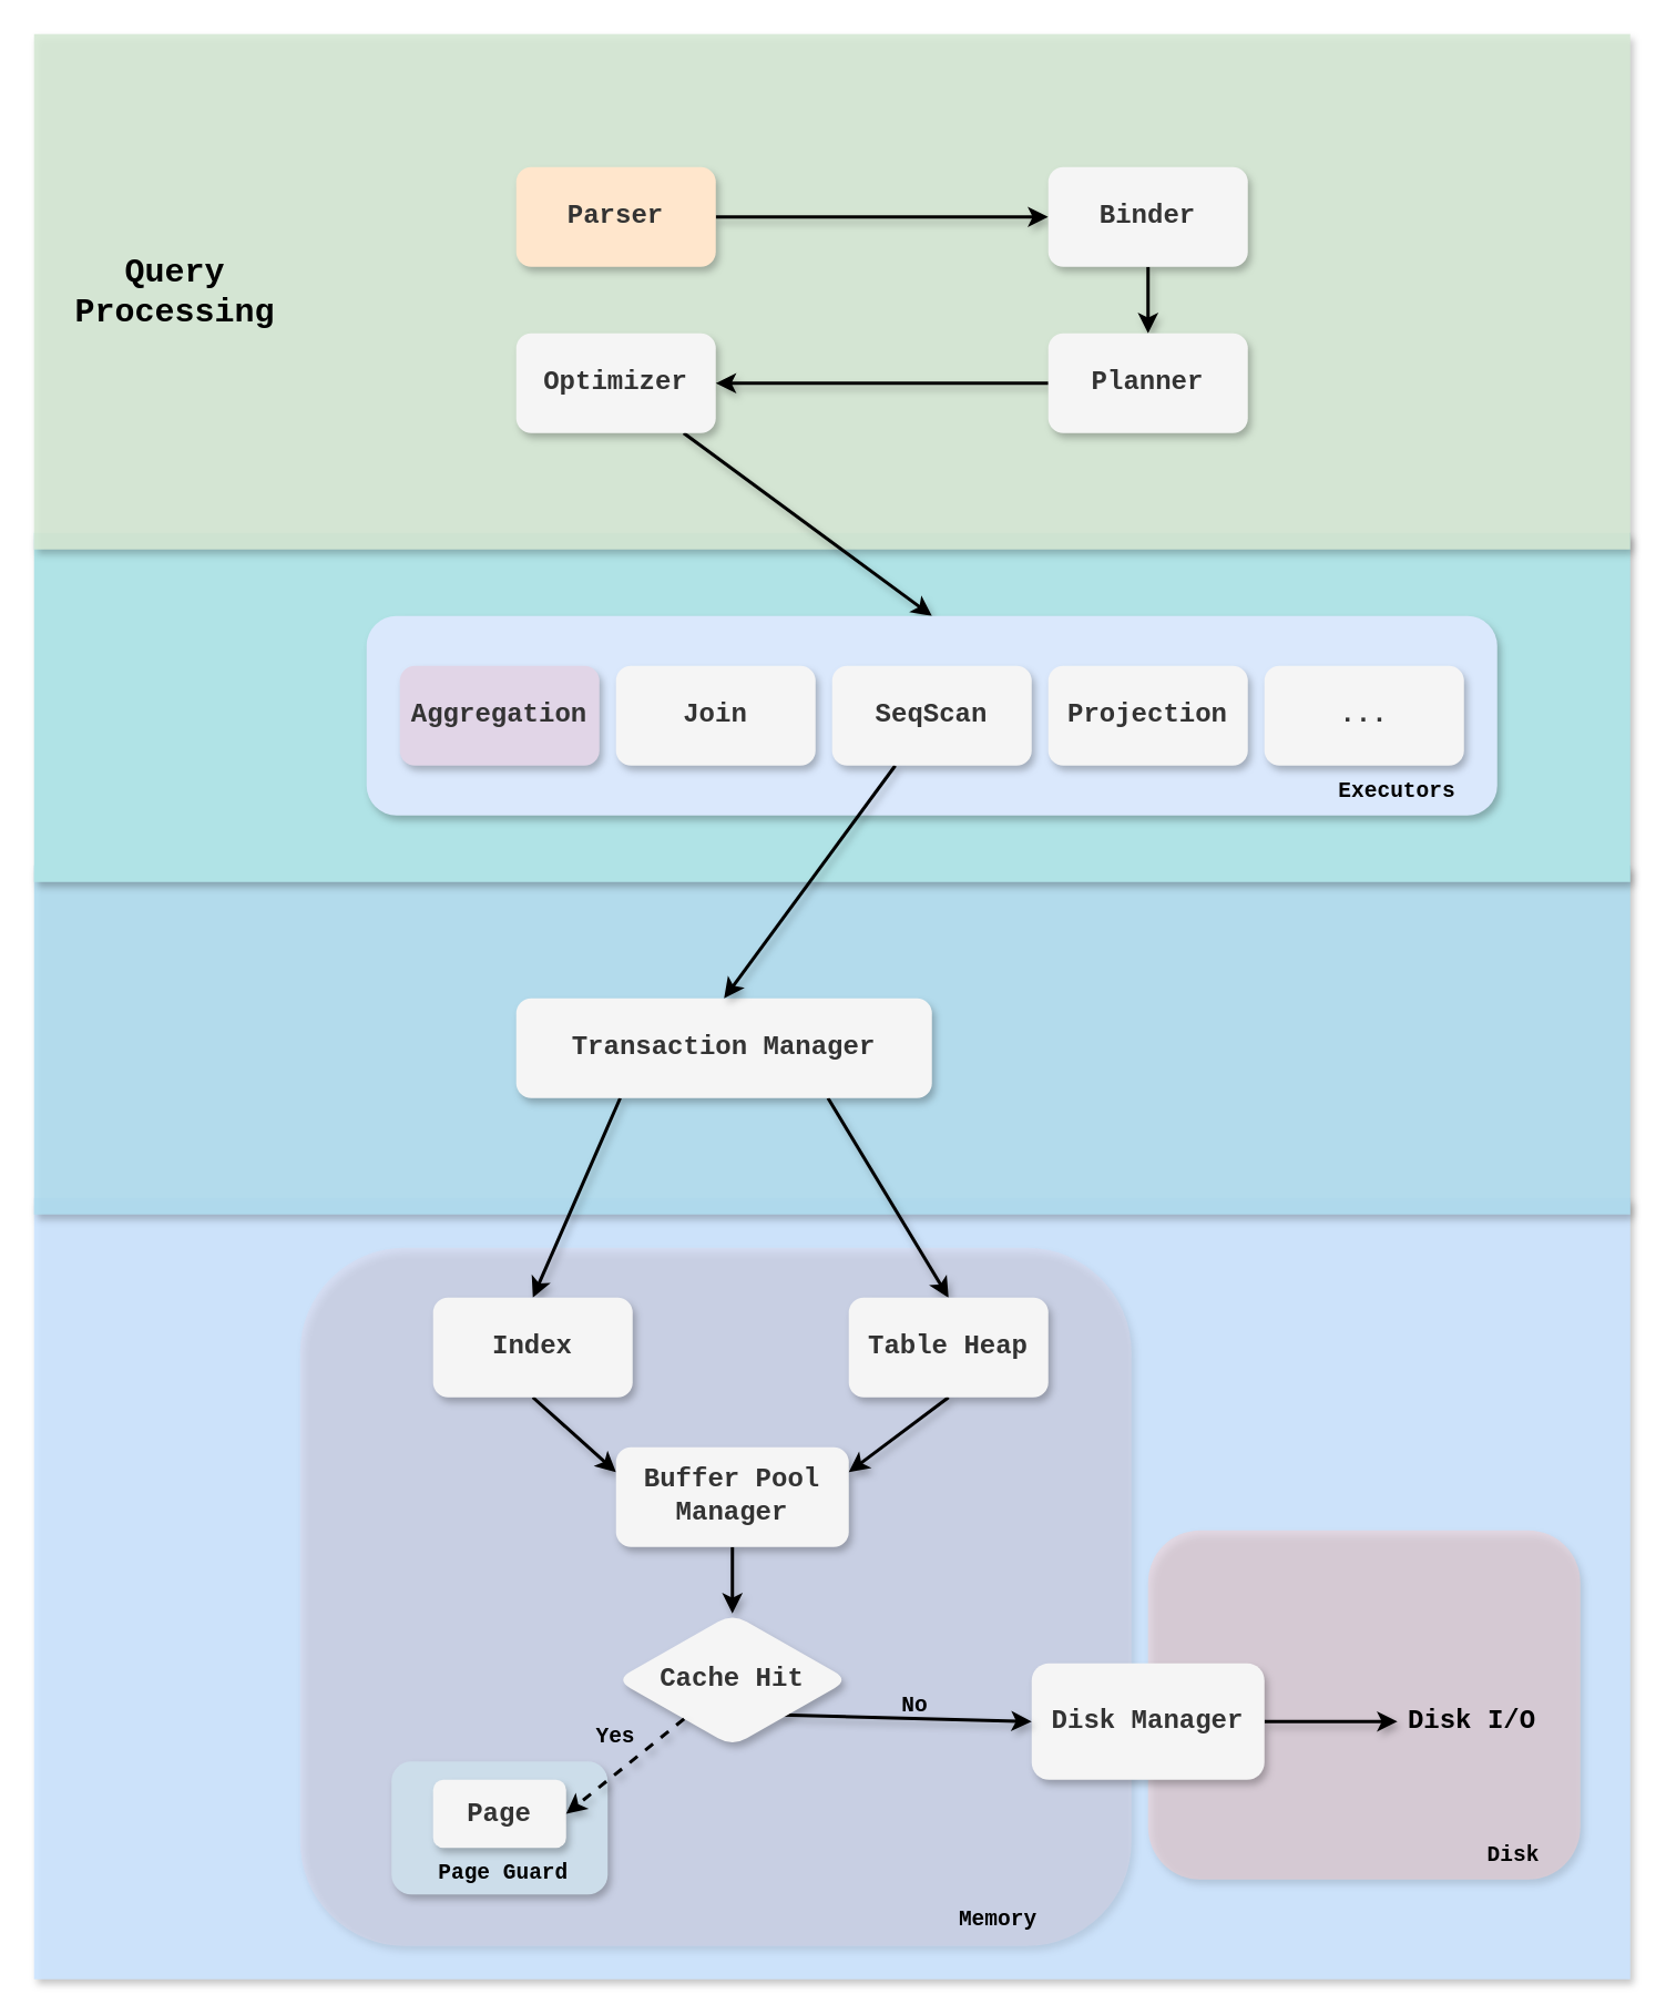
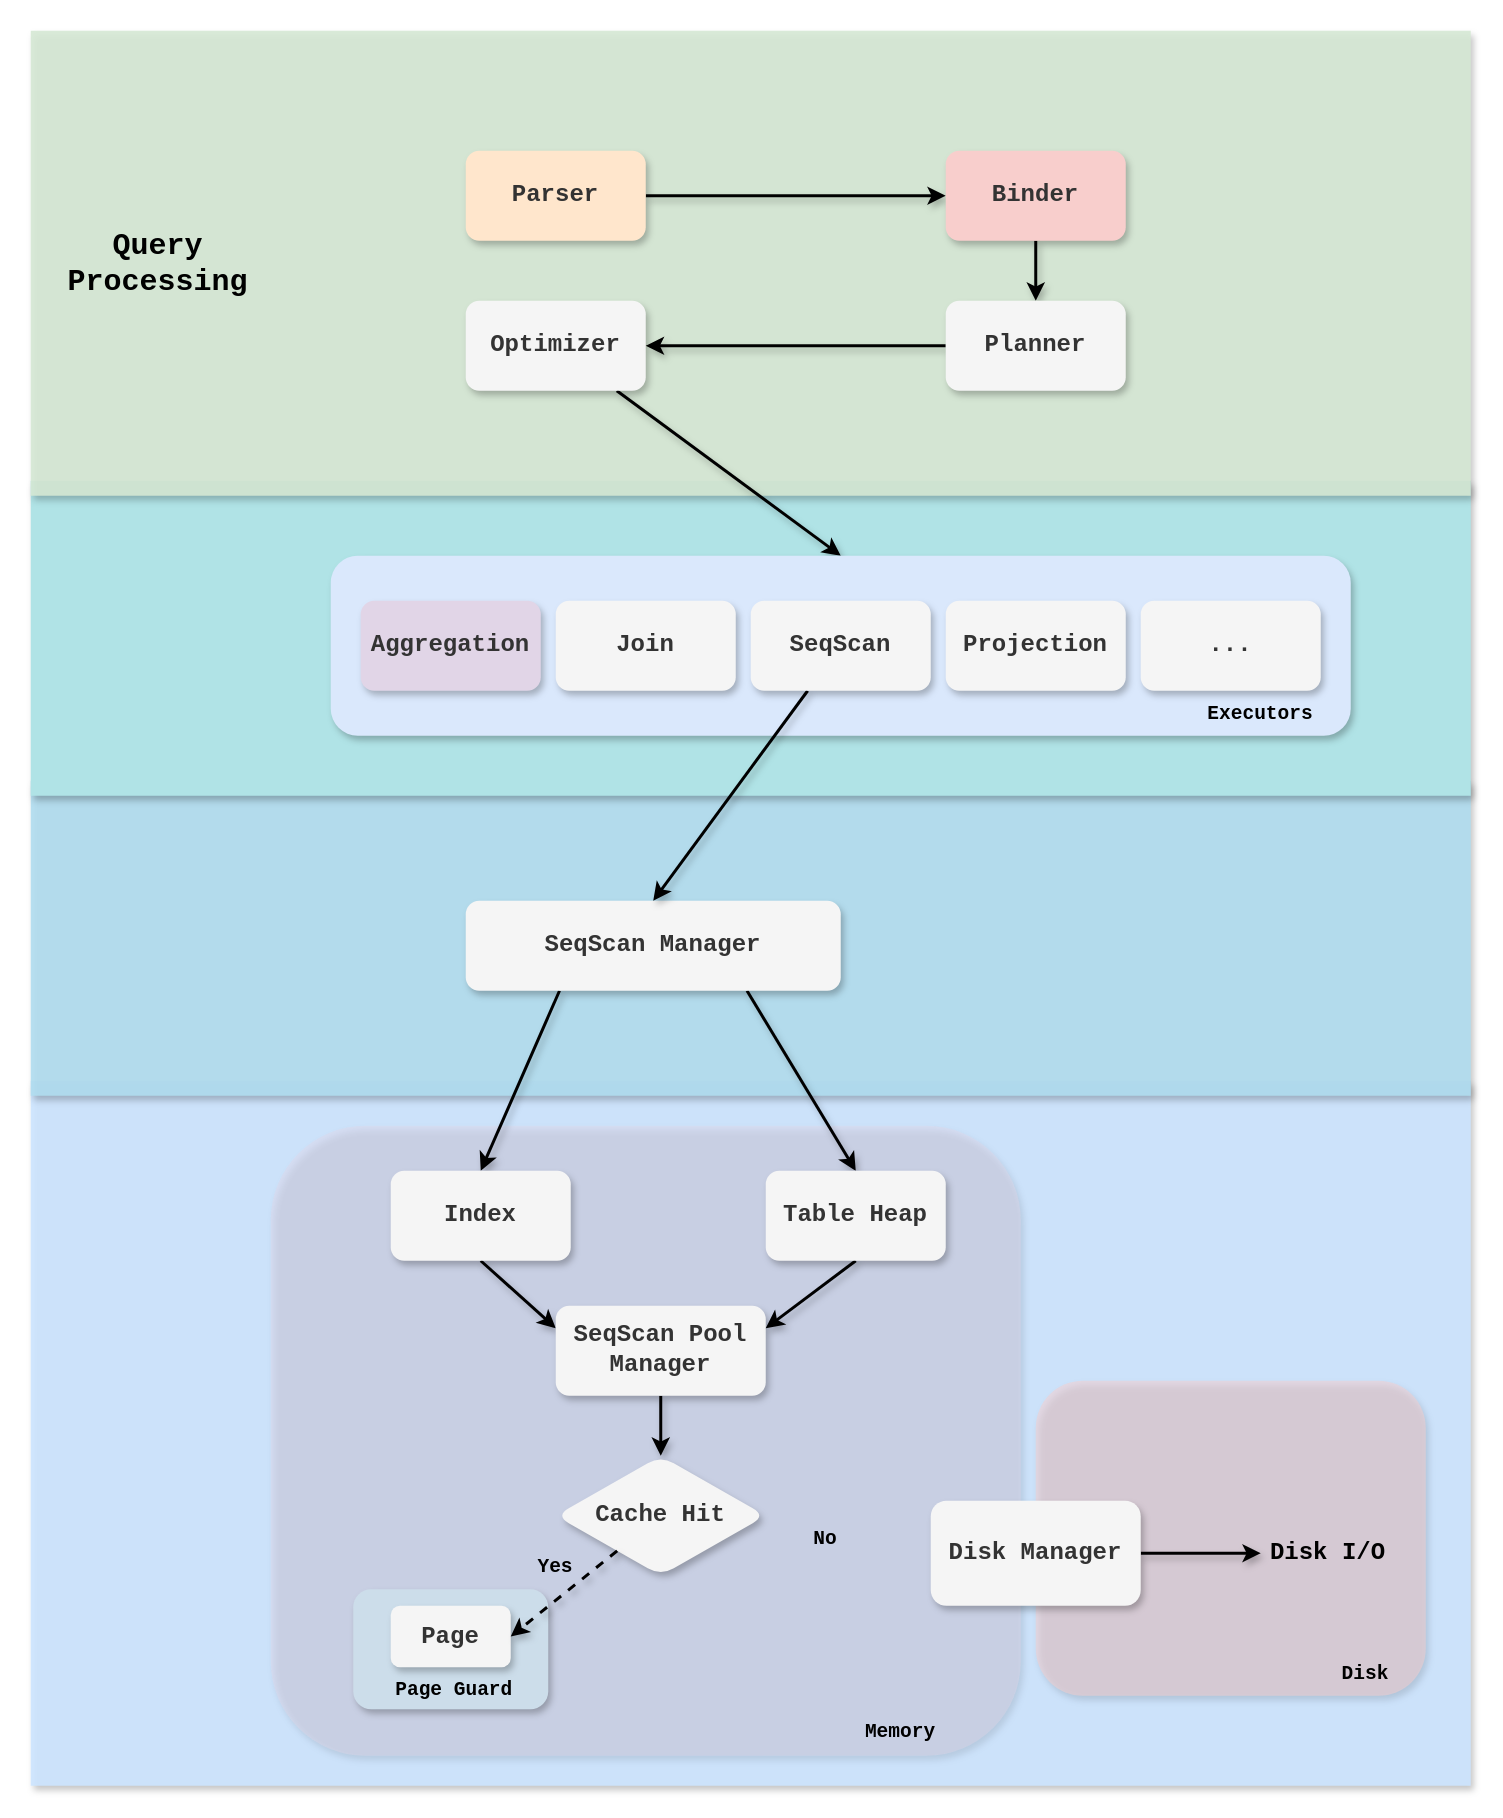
  <mxCell id="0" />
  <mxCell id="1" parent="0" />
  <mxCell id="2" value="" style="rounded=0;whiteSpace=wrap;html=1;fillColor=#cce5ff;strokeColor=none;shadow=1;gradientColor=none;opacity=90;" parent="1" vertex="1"><mxGeometry x="20" y="720" width="960" height="470" as="geometry" /></mxCell>
  <mxCell id="3" value="" style="rounded=1;whiteSpace=wrap;html=1;fillColor=#f8cecc;strokeColor=none;shadow=1;opacity=50;" parent="1" vertex="1"><mxGeometry x="690" y="920" width="260" height="210" as="geometry" /></mxCell>
  <mxCell id="4" value="" style="rounded=1;whiteSpace=wrap;html=1;fillColor=#e1d5e7;strokeColor=none;shadow=1;opacity=40;" parent="1" vertex="1"><mxGeometry x="180" y="750" width="500" height="420" as="geometry" /></mxCell>
  <mxCell id="5" value="" style="rounded=0;whiteSpace=wrap;html=1;fillColor=#b1ddf0;strokeColor=none;shadow=1;gradientColor=none;opacity=90;" parent="1" vertex="1"><mxGeometry x="20" y="520" width="960" height="210" as="geometry" /></mxCell>
  <mxCell id="6" value="" style="rounded=0;whiteSpace=wrap;html=1;fillColor=#b0e3e6;strokeColor=none;shadow=1;gradientColor=none;" parent="1" vertex="1"><mxGeometry x="20" y="320" width="960" height="210" as="geometry" /></mxCell>
  <mxCell id="7" value="" style="rounded=0;whiteSpace=wrap;html=1;fillColor=#d5e8d4;strokeColor=none;shadow=1;gradientColor=none;opacity=90;" parent="1" vertex="1"><mxGeometry x="20" y="20" width="960" height="310" as="geometry" /></mxCell>
  <mxCell id="8" style="rounded=0;orthogonalLoop=1;jettySize=auto;html=1;entryX=0;entryY=0.5;entryDx=0;entryDy=0;strokeWidth=2;shadow=1;" parent="1" source="9" target="11" edge="1"><mxGeometry relative="1" as="geometry" /></mxCell>
  <mxCell id="9" value="&lt;b&gt;&lt;font face=&quot;Courier New&quot; style=&quot;font-size: 16px;&quot;&gt;Parser&lt;/font&gt;&lt;/b&gt;" style="rounded=1;whiteSpace=wrap;html=1;fillColor=#ffe6cc;fontColor=#333333;strokeColor=none;glass=0;shadow=1;" parent="1" vertex="1"><mxGeometry x="310" y="100" width="120" height="60" as="geometry" /></mxCell>
  <mxCell id="10" style="rounded=0;orthogonalLoop=1;jettySize=auto;html=1;exitX=0.5;exitY=1;exitDx=0;exitDy=0;entryX=0.5;entryY=0;entryDx=0;entryDy=0;strokeWidth=2;shadow=1;" parent="1" source="11" target="15" edge="1"><mxGeometry relative="1" as="geometry" /></mxCell>
- <mxCell id="11" value="&lt;b&gt;&lt;font face=&quot;Courier New&quot; style=&quot;font-size: 16px;&quot;&gt;Binder&lt;/font&gt;&lt;/b&gt;" style="rounded=1;whiteSpace=wrap;html=1;fillColor=#f5f5f5;fontColor=#333333;strokeColor=none;shadow=1;" parent="1" vertex="1"><mxGeometry x="630" y="100" width="120" height="60" as="geometry" /></mxCell>
+ <mxCell id="11" value="&lt;b&gt;&lt;font face=&quot;Courier New&quot; style=&quot;font-size: 16px;&quot;&gt;Binder&lt;/font&gt;&lt;/b&gt;" style="rounded=1;whiteSpace=wrap;html=1;fillColor=#f8cecc;fontColor=#333333;strokeColor=none;shadow=1;" parent="1" vertex="1"><mxGeometry x="630" y="100" width="120" height="60" as="geometry" /></mxCell>
  <mxCell id="12" style="rounded=0;orthogonalLoop=1;jettySize=auto;html=1;entryX=0.5;entryY=0;entryDx=0;entryDy=0;shadow=1;strokeWidth=2;" parent="1" source="13" target="16" edge="1"><mxGeometry relative="1" as="geometry" /></mxCell>
  <mxCell id="13" value="&lt;b&gt;&lt;font face=&quot;Courier New&quot; style=&quot;font-size: 16px;&quot;&gt;Optimizer&lt;/font&gt;&lt;/b&gt;" style="rounded=1;whiteSpace=wrap;html=1;fillColor=#f5f5f5;fontColor=#333333;strokeColor=none;shadow=1;" parent="1" vertex="1"><mxGeometry x="310" y="200" width="120" height="60" as="geometry" /></mxCell>
  <mxCell id="14" style="rounded=0;orthogonalLoop=1;jettySize=auto;html=1;entryX=1;entryY=0.5;entryDx=0;entryDy=0;shadow=1;strokeWidth=2;" parent="1" source="15" target="13" edge="1"><mxGeometry relative="1" as="geometry"><mxPoint x="520" y="260" as="targetPoint" /></mxGeometry></mxCell>
  <mxCell id="15" value="&lt;b&gt;&lt;font face=&quot;Courier New&quot; style=&quot;font-size: 16px;&quot;&gt;Planner&lt;/font&gt;&lt;/b&gt;" style="rounded=1;whiteSpace=wrap;html=1;fillColor=#f5f5f5;fontColor=#333333;strokeColor=none;shadow=1;" parent="1" vertex="1"><mxGeometry x="630" y="200" width="120" height="60" as="geometry" /></mxCell>
  <mxCell id="16" value="" style="rounded=1;whiteSpace=wrap;html=1;fillColor=#dae8fc;strokeColor=none;shadow=1;" parent="1" vertex="1"><mxGeometry x="220" y="370" width="680" height="120" as="geometry" /></mxCell>
  <mxCell id="17" style="rounded=0;orthogonalLoop=1;jettySize=auto;html=1;entryX=0.5;entryY=0;entryDx=0;entryDy=0;exitX=0.25;exitY=1;exitDx=0;exitDy=0;shadow=1;strokeWidth=2;" parent="1" source="19" target="21" edge="1"><mxGeometry relative="1" as="geometry" /></mxCell>
  <mxCell id="18" style="rounded=0;orthogonalLoop=1;jettySize=auto;html=1;entryX=0.5;entryY=0;entryDx=0;entryDy=0;exitX=0.75;exitY=1;exitDx=0;exitDy=0;shadow=1;strokeWidth=2;" parent="1" source="19" target="25" edge="1"><mxGeometry relative="1" as="geometry" /></mxCell>
- <mxCell id="19" value="&lt;b&gt;&lt;font face=&quot;Courier New&quot; style=&quot;font-size: 16px;&quot;&gt;Transaction Manager&lt;/font&gt;&lt;/b&gt;" style="rounded=1;whiteSpace=wrap;html=1;fillColor=#f5f5f5;fontColor=#333333;strokeColor=none;shadow=1;" parent="1" vertex="1"><mxGeometry x="310" y="600" width="250" height="60" as="geometry" /></mxCell>
+ <mxCell id="19" value="&lt;b&gt;&lt;font face=&quot;Courier New&quot; style=&quot;font-size: 16px;&quot;&gt;SeqScan Manager&lt;/font&gt;&lt;/b&gt;" style="rounded=1;whiteSpace=wrap;html=1;fillColor=#f5f5f5;fontColor=#333333;strokeColor=none;shadow=1;" parent="1" vertex="1"><mxGeometry x="310" y="600" width="250" height="60" as="geometry" /></mxCell>
  <mxCell id="20" style="rounded=0;orthogonalLoop=1;jettySize=auto;html=1;entryX=0;entryY=0.25;entryDx=0;entryDy=0;exitX=0.5;exitY=1;exitDx=0;exitDy=0;shadow=1;strokeWidth=2;" parent="1" source="21" target="23" edge="1"><mxGeometry relative="1" as="geometry" /></mxCell>
  <mxCell id="21" value="&lt;b&gt;&lt;font face=&quot;Courier New&quot; style=&quot;font-size: 16px;&quot;&gt;Index&lt;/font&gt;&lt;/b&gt;" style="rounded=1;whiteSpace=wrap;html=1;fillColor=#f5f5f5;fontColor=#333333;strokeColor=none;shadow=1;" parent="1" vertex="1"><mxGeometry x="260" y="780" width="120" height="60" as="geometry" /></mxCell>
  <mxCell id="22" style="rounded=0;orthogonalLoop=1;jettySize=auto;html=1;shadow=1;strokeWidth=2;" parent="1" source="23" target="40" edge="1"><mxGeometry relative="1" as="geometry" /></mxCell>
- <mxCell id="23" value="&lt;b&gt;&lt;font face=&quot;Courier New&quot; style=&quot;font-size: 16px;&quot;&gt;Buffer Pool Manager&lt;/font&gt;&lt;/b&gt;" style="rounded=1;whiteSpace=wrap;html=1;fillColor=#f5f5f5;fontColor=#333333;strokeColor=none;shadow=1;" parent="1" vertex="1"><mxGeometry x="370" y="870" width="140" height="60" as="geometry" /></mxCell>
+ <mxCell id="23" value="&lt;b&gt;&lt;font face=&quot;Courier New&quot; style=&quot;font-size: 16px;&quot;&gt;SeqScan Pool Manager&lt;/font&gt;&lt;/b&gt;" style="rounded=1;whiteSpace=wrap;html=1;fillColor=#f5f5f5;fontColor=#333333;strokeColor=none;shadow=1;" parent="1" vertex="1"><mxGeometry x="370" y="870" width="140" height="60" as="geometry" /></mxCell>
  <mxCell id="24" style="rounded=0;orthogonalLoop=1;jettySize=auto;html=1;entryX=1;entryY=0.25;entryDx=0;entryDy=0;exitX=0.5;exitY=1;exitDx=0;exitDy=0;shadow=1;strokeWidth=2;" parent="1" source="25" target="23" edge="1"><mxGeometry relative="1" as="geometry" /></mxCell>
  <mxCell id="25" value="&lt;b&gt;&lt;font face=&quot;Courier New&quot; style=&quot;font-size: 16px;&quot;&gt;Table Heap&lt;/font&gt;&lt;/b&gt;" style="rounded=1;whiteSpace=wrap;html=1;fillColor=#f5f5f5;fontColor=#333333;strokeColor=none;shadow=1;" parent="1" vertex="1"><mxGeometry x="510" y="780" width="120" height="60" as="geometry" /></mxCell>
  <mxCell id="26" style="rounded=0;orthogonalLoop=1;jettySize=auto;html=1;shadow=1;strokeWidth=2;" parent="1" source="27" target="36" edge="1"><mxGeometry relative="1" as="geometry" /></mxCell>
  <mxCell id="27" value="&lt;b&gt;&lt;font face=&quot;Courier New&quot; style=&quot;font-size: 16px;&quot;&gt;Disk Manager&lt;/font&gt;&lt;/b&gt;" style="rounded=1;whiteSpace=wrap;html=1;fillColor=#f5f5f5;fontColor=#333333;strokeColor=none;shadow=1;" parent="1" vertex="1"><mxGeometry x="620" y="1000" width="140" height="70" as="geometry" /></mxCell>
  <mxCell id="28" value="&lt;p&gt;&lt;b&gt;&lt;font face=&quot;Courier New&quot; style=&quot;font-size: 20px;&quot;&gt;Query Processing&lt;/font&gt;&lt;/b&gt;&lt;/p&gt;" style="text;html=1;align=center;verticalAlign=middle;whiteSpace=wrap;rounded=0;" parent="1" vertex="1"><mxGeometry x="40" y="160" width="130" height="30" as="geometry" /></mxCell>
  <mxCell id="29" value="&lt;b&gt;&lt;font face=&quot;Courier New&quot; style=&quot;font-size: 16px;&quot;&gt;Aggregation&lt;/font&gt;&lt;/b&gt;" style="rounded=1;whiteSpace=wrap;html=1;fillColor=#e1d5e7;fontColor=#333333;strokeColor=none;shadow=1;" parent="1" vertex="1"><mxGeometry x="240" y="400" width="120" height="60" as="geometry" /></mxCell>
  <mxCell id="30" value="&lt;b&gt;&lt;font face=&quot;Courier New&quot; style=&quot;font-size: 16px;&quot;&gt;Join&lt;/font&gt;&lt;/b&gt;" style="rounded=1;whiteSpace=wrap;html=1;fillColor=#f5f5f5;fontColor=#333333;strokeColor=none;shadow=1;" parent="1" vertex="1"><mxGeometry x="370" y="400" width="120" height="60" as="geometry" /></mxCell>
  <mxCell id="31" style="rounded=0;orthogonalLoop=1;jettySize=auto;html=1;entryX=0.5;entryY=0;entryDx=0;entryDy=0;shadow=1;strokeWidth=2;" parent="1" source="32" target="19" edge="1"><mxGeometry relative="1" as="geometry" /></mxCell>
  <mxCell id="32" value="&lt;b&gt;&lt;font face=&quot;Courier New&quot; style=&quot;font-size: 16px;&quot;&gt;SeqScan&lt;/font&gt;&lt;/b&gt;" style="rounded=1;whiteSpace=wrap;html=1;fillColor=#f5f5f5;fontColor=#333333;strokeColor=none;shadow=1;" parent="1" vertex="1"><mxGeometry x="500" y="400" width="120" height="60" as="geometry" /></mxCell>
  <mxCell id="33" value="&lt;b&gt;&lt;font face=&quot;Courier New&quot; style=&quot;font-size: 16px;&quot;&gt;Projection&lt;/font&gt;&lt;/b&gt;" style="rounded=1;whiteSpace=wrap;html=1;fillColor=#f5f5f5;fontColor=#333333;strokeColor=none;shadow=1;" parent="1" vertex="1"><mxGeometry x="630" y="400" width="120" height="60" as="geometry" /></mxCell>
  <mxCell id="34" value="&lt;b&gt;&lt;font face=&quot;Courier New&quot; style=&quot;font-size: 16px;&quot;&gt;...&lt;/font&gt;&lt;/b&gt;" style="rounded=1;whiteSpace=wrap;html=1;fillColor=#f5f5f5;fontColor=#333333;strokeColor=none;shadow=1;" parent="1" vertex="1"><mxGeometry x="760" y="400" width="120" height="60" as="geometry" /></mxCell>
  <mxCell id="35" value="&lt;b&gt;&lt;font face=&quot;Courier New&quot; style=&quot;font-size: 13px;&quot;&gt;Executors&lt;/font&gt;&lt;/b&gt;" style="text;html=1;align=center;verticalAlign=middle;whiteSpace=wrap;rounded=0;" parent="1" vertex="1"><mxGeometry x="810" y="460" width="60" height="30" as="geometry" /></mxCell>
  <mxCell id="36" value="&lt;b&gt;&lt;font face=&quot;Courier New&quot; style=&quot;font-size: 16px;&quot;&gt;Disk I/O&lt;/font&gt;&lt;/b&gt;" style="text;html=1;align=center;verticalAlign=middle;whiteSpace=wrap;rounded=0;" parent="1" vertex="1"><mxGeometry x="840" y="1020" width="90" height="30" as="geometry" /></mxCell>
  <mxCell id="37" value="&lt;b&gt;&lt;font face=&quot;Courier New&quot; style=&quot;font-size: 13px;&quot;&gt;Memory&lt;/font&gt;&lt;/b&gt;" style="text;html=1;align=center;verticalAlign=middle;whiteSpace=wrap;rounded=0;" parent="1" vertex="1"><mxGeometry x="570" y="1139" width="60" height="30" as="geometry" /></mxCell>
  <mxCell id="38" value="&lt;b&gt;&lt;font face=&quot;Courier New&quot; style=&quot;font-size: 13px;&quot;&gt;Disk&lt;/font&gt;&lt;/b&gt;" style="text;html=1;align=center;verticalAlign=middle;whiteSpace=wrap;rounded=0;" parent="1" vertex="1"><mxGeometry x="880" y="1100" width="60" height="30" as="geometry" /></mxCell>
- <mxCell id="39" style="rounded=0;orthogonalLoop=1;jettySize=auto;html=1;entryX=0;entryY=0.5;entryDx=0;entryDy=0;fontStyle=0;strokeWidth=2;shadow=1;exitX=0.707;exitY=0.763;exitDx=0;exitDy=0;exitPerimeter=0;" parent="1" source="40" target="27" edge="1"><mxGeometry relative="1" as="geometry" /></mxCell>
  <mxCell id="40" value="&lt;font style=&quot;font-size: 16px;&quot; face=&quot;Courier New&quot;&gt;&lt;b&gt;Cache Hit&lt;/b&gt;&lt;/font&gt;" style="rhombus;whiteSpace=wrap;html=1;strokeColor=none;shadow=1;fillColor=#f5f5f5;fontColor=#333333;rounded=1;" parent="1" vertex="1"><mxGeometry x="370" y="970" width="140" height="80" as="geometry" /></mxCell>
  <mxCell id="41" value="&lt;font style=&quot;font-size: 13px;&quot; face=&quot;Courier New&quot;&gt;&lt;b&gt;No&lt;/b&gt;&lt;/font&gt;" style="text;html=1;align=center;verticalAlign=middle;whiteSpace=wrap;rounded=0;" parent="1" vertex="1"><mxGeometry x="520" y="1010" width="60" height="30" as="geometry" /></mxCell>
  <mxCell id="42" value="" style="rounded=1;whiteSpace=wrap;html=1;fillColor=light-dark(#ccddea, #39454e);strokeColor=none;shadow=1;" parent="1" vertex="1"><mxGeometry x="235" y="1059" width="130" height="80" as="geometry" /></mxCell>
  <mxCell id="43" value="&lt;b&gt;&lt;font style=&quot;font-size: 13px;&quot; face=&quot;Courier New&quot;&gt;Yes&lt;/font&gt;&lt;/b&gt;" style="text;html=1;align=center;verticalAlign=middle;whiteSpace=wrap;rounded=0;rotation=0;" parent="1" vertex="1"><mxGeometry x="340" y="1029" width="60" height="30" as="geometry" /></mxCell>
  <mxCell id="44" value="&lt;font style=&quot;font-size: 16px;&quot; face=&quot;Courier New&quot;&gt;&lt;b&gt;Page&lt;/b&gt;&lt;/font&gt;" style="rounded=1;whiteSpace=wrap;html=1;fillColor=#f5f5f5;fontColor=#333333;strokeColor=none;shadow=1;" parent="1" vertex="1"><mxGeometry x="260" y="1070" width="80" height="41" as="geometry" /></mxCell>
  <mxCell id="45" value="&lt;font face=&quot;Courier New&quot; style=&quot;font-size: 13px;&quot;&gt;&lt;b&gt;Page Guard&lt;/b&gt;&lt;/font&gt;" style="text;html=1;align=center;verticalAlign=middle;whiteSpace=wrap;rounded=0;" parent="1" vertex="1"><mxGeometry x="260" y="1111" width="85" height="30" as="geometry" /></mxCell>
  <mxCell id="46" style="rounded=0;orthogonalLoop=1;jettySize=auto;html=1;entryX=1;entryY=0.5;entryDx=0;entryDy=0;strokeWidth=2;shadow=1;dashed=1;" parent="1" source="40" target="44" edge="1"><mxGeometry relative="1" as="geometry" /></mxCell>
